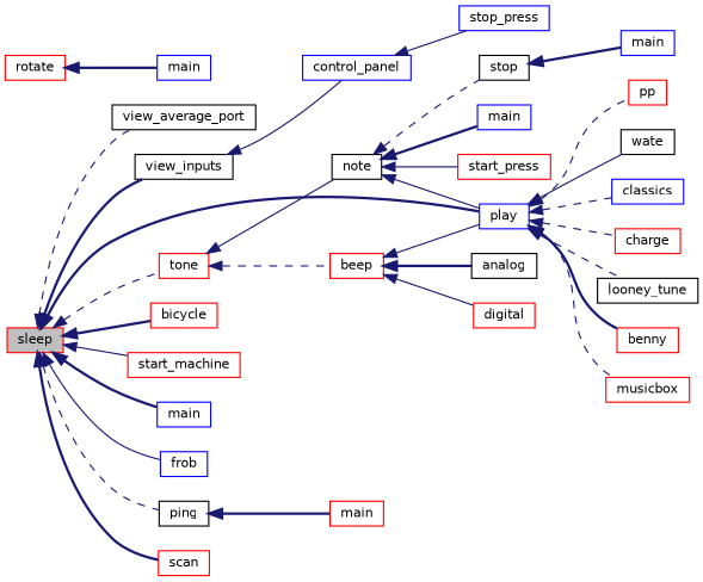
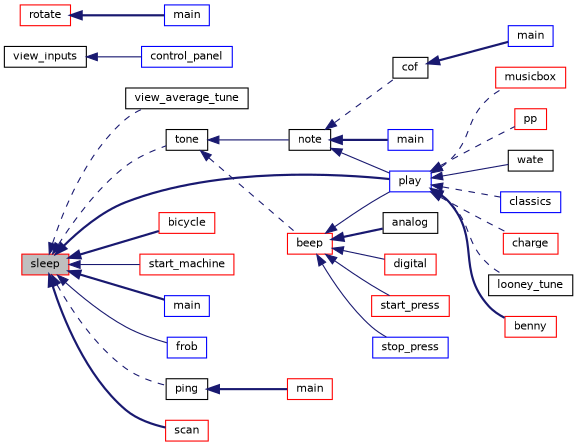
  digraph {
    rankdir=LR
    node [color=red fillcolor=white fontname=Helvetica fontsize=10 shape=record style=filled]
    edge [color=midnightblue dir=back fontname=Helvetica fontsize=10 labelfontname=Helvetica labelfontsize=10 style=bold]
    n1 [fillcolor=grey75 fontcolor=black height=0.2 label=sleep width=0.4]
-   n2 [color=black height=0.2 label=view_average_port width=0.4]
+   n2 [color=black height=0.2 label=view_average_tune width=0.4]
    n3 [color=black height=0.2 label=view_inputs width=0.4]
-   n4 [height=0.2 label=tone width=0.4]
+   n4 [color=black height=0.2 label=tone width=0.4]
    n5 [color=blue height=0.2 label=play width=0.4]
    n6 [height=0.2 label=bicycle width=0.4]
    n7 [height=0.2 label=start_machine width=0.4]
    n8 [color=blue height=0.2 label=main width=0.4]
    n9 [color=blue height=0.2 label=frob width=0.4]
    n10 [color=black height=0.2 label=ping width=0.4]
    n11 [height=0.2 label=scan width=0.4]
    n12 [color=blue height=0.2 label=control_panel width=0.4]
    n13 [color=black height=0.2 label=note width=0.4]
    n14 [height=0.2 label=beep width=0.4]
    n15 [height=0.2 label=pp width=0.4]
    n16 [color=black height=0.2 label=wate width=0.4]
    n17 [color=blue height=0.2 label=classics width=0.4]
    n18 [height=0.2 label=charge width=0.4]
    n19 [color=black height=0.2 label=looney_tune width=0.4]
    n20 [height=0.2 label=benny width=0.4]
    n21 [height=0.2 label=musicbox width=0.4]
    n22 [height=0.2 label=rotate width=0.4]
    n23 [color=blue height=0.2 label=main width=0.4]
    n24 [height=0.2 label=main width=0.4]
-   n25 [color=black height=0.2 label=stop width=0.4]
+   n25 [color=black height=0.2 label=cof width=0.4]
    n26 [color=blue height=0.2 label=main width=0.4]
    n27 [height=0.2 label=start_press width=0.4]
    n28 [color=blue height=0.2 label=stop_press width=0.4]
    n29 [color=black height=0.2 label=analog width=0.4]
    n30 [height=0.2 label=digital width=0.4]
    n31 [color=blue height=0.2 label=main width=0.4]
    n1 -> n2 [style=dashed]
-   n1 -> n3
    n1 -> n4 [style=dashed]
    n1 -> n5
    n1 -> n6
    n1 -> n7 [style=solid]
    n1 -> n8
    n1 -> n9 [style=solid]
    n1 -> n10 [style=dashed]
    n1 -> n11
    n3 -> n12 [style=solid]
    n4 -> n13 [style=solid]
    n4 -> n14 [style=dashed]
    n5 -> n15 [style=dashed]
    n5 -> n16 [style=solid]
    n5 -> n17 [style=dashed]
    n5 -> n18 [style=dashed]
    n5 -> n19 [style=dashed]
    n5 -> n20
    n5 -> n21 [style=dashed]
    n10 -> n24
    n13 -> n5 [style=solid]
    n13 -> n25 [style=dashed]
    n13 -> n26
    n14 -> n5 [style=solid]
-   n13 -> n27 [style=solid]
-   n12 -> n28 [style=solid]
+   n14 -> n27 [style=solid]
+   n14 -> n28 [style=solid]
    n14 -> n29
    n14 -> n30 [style=solid]
    n22 -> n23
    n25 -> n31
  }
